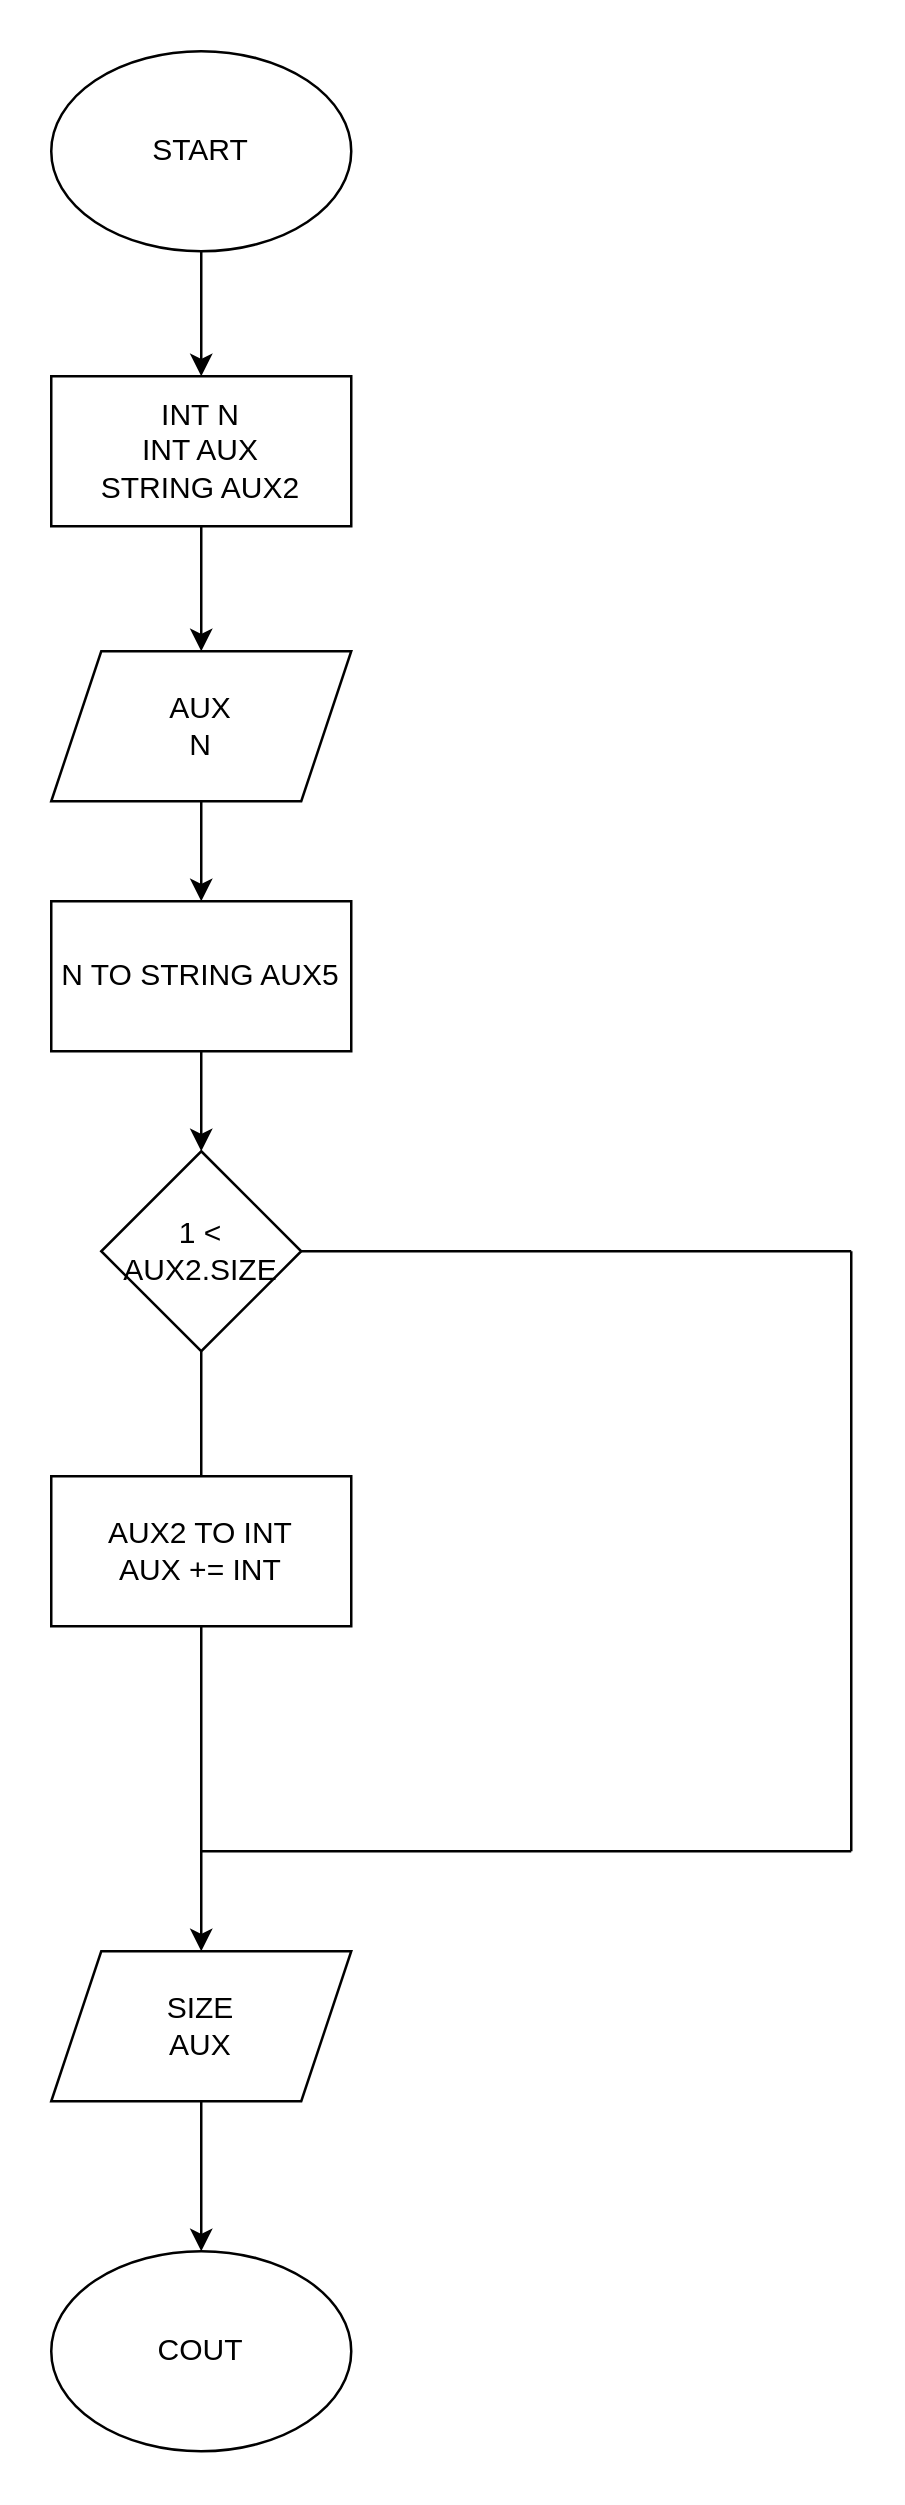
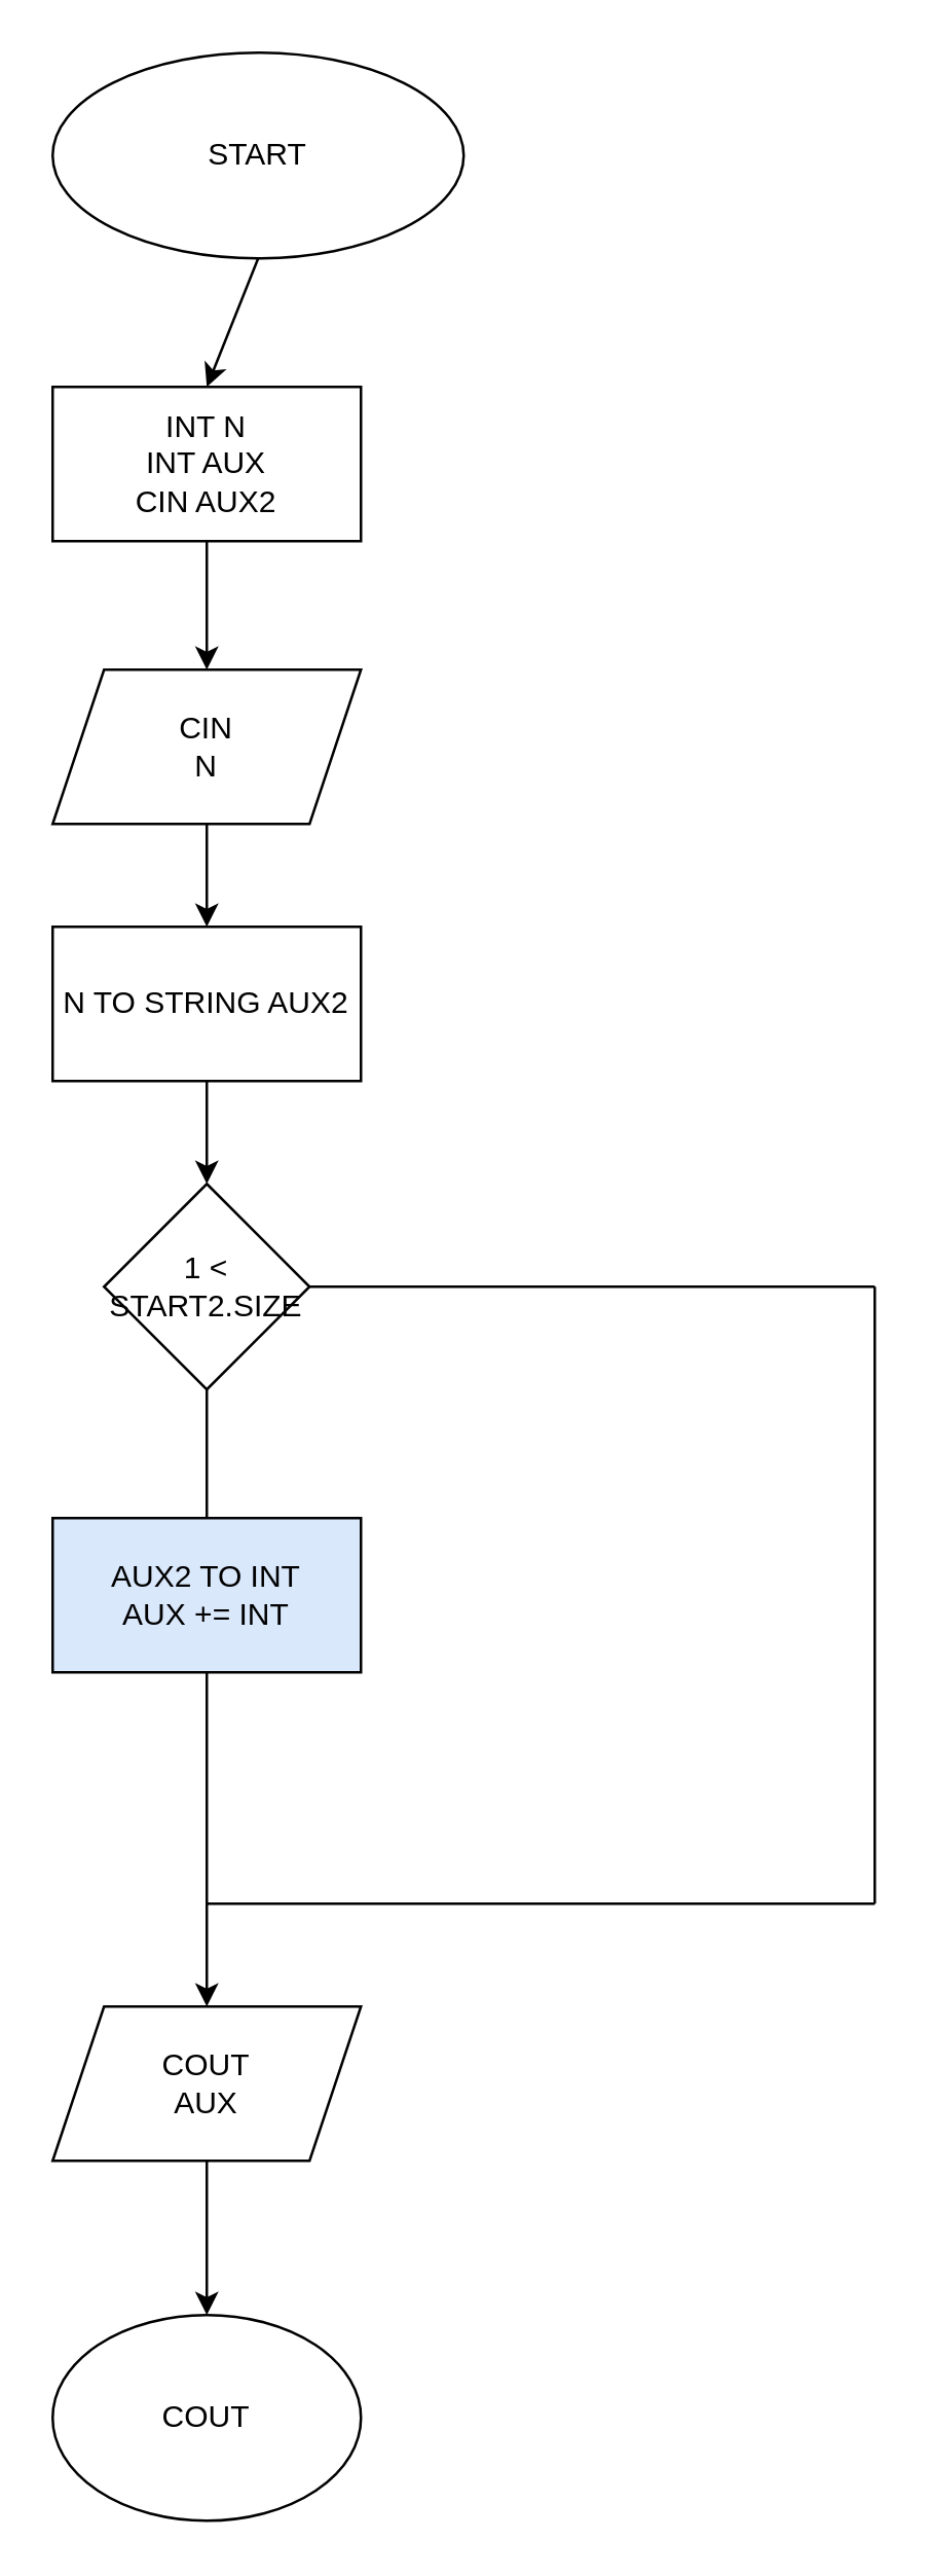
  <mxCell id="0" />
  <mxCell id="1" parent="0" />
- <mxCell id="2" value="START" style="ellipse;whiteSpace=wrap;html=1;" vertex="1" parent="1"><mxGeometry x="20" width="120" height="80" as="geometry" y="20" /></mxCell>
+ <mxCell id="2" value="START" style="ellipse;whiteSpace=wrap;html=1;" vertex="1" parent="1"><mxGeometry x="20" y="20" width="160" height="80" as="geometry" /></mxCell>
  <mxCell id="3" value="" style="endArrow=classic;html=1;rounded=0;exitX=0.5;exitY=1;exitDx=0;exitDy=0;" edge="1" parent="1" source="2"><mxGeometry width="50" height="50" relative="1" as="geometry"><mxPoint x="380" y="190" as="sourcePoint" /><mxPoint x="80" y="150" as="targetPoint" /></mxGeometry></mxCell>
- <mxCell id="4" value="INT N&lt;div&gt;INT AUX&lt;/div&gt;&lt;div&gt;STRING AUX2&lt;/div&gt;" style="rounded=0;whiteSpace=wrap;html=1;" vertex="1" parent="1"><mxGeometry x="20" y="150" width="120" height="60" as="geometry" /></mxCell>
+ <mxCell id="4" value="INT N&lt;div&gt;INT AUX&lt;/div&gt;&lt;div&gt;CIN AUX2&lt;/div&gt;" style="rounded=0;whiteSpace=wrap;html=1;" vertex="1" parent="1"><mxGeometry x="20" y="150" width="120" height="60" as="geometry" /></mxCell>
  <mxCell id="5" value="" style="endArrow=classic;html=1;rounded=0;exitX=0.5;exitY=1;exitDx=0;exitDy=0;" edge="1" parent="1" source="4"><mxGeometry width="50" height="50" relative="1" as="geometry"><mxPoint x="380" y="190" as="sourcePoint" /><mxPoint x="80" y="260" as="targetPoint" /></mxGeometry></mxCell>
- <mxCell id="6" value="AUX&lt;div&gt;N&lt;/div&gt;" style="shape=parallelogram;perimeter=parallelogramPerimeter;whiteSpace=wrap;html=1;fixedSize=1;" vertex="1" parent="1"><mxGeometry x="20" y="260" width="120" height="60" as="geometry" /></mxCell>
+ <mxCell id="6" value="CIN&lt;div&gt;N&lt;/div&gt;" style="shape=parallelogram;perimeter=parallelogramPerimeter;whiteSpace=wrap;html=1;fixedSize=1;" vertex="1" parent="1"><mxGeometry x="20" y="260" width="120" height="60" as="geometry" /></mxCell>
  <mxCell id="7" value="" style="endArrow=classic;html=1;rounded=0;exitX=0.5;exitY=1;exitDx=0;exitDy=0;" edge="1" parent="1" source="6"><mxGeometry width="50" height="50" relative="1" as="geometry"><mxPoint x="380" y="390" as="sourcePoint" /><mxPoint x="80" y="360" as="targetPoint" /></mxGeometry></mxCell>
- <mxCell id="8" value="N TO STRING AUX5" style="rounded=0;whiteSpace=wrap;html=1;" vertex="1" parent="1"><mxGeometry x="20" y="360" width="120" height="60" as="geometry" /></mxCell>
+ <mxCell id="8" value="N TO STRING AUX2" style="rounded=0;whiteSpace=wrap;html=1;" vertex="1" parent="1"><mxGeometry x="20" y="360" width="120" height="60" as="geometry" /></mxCell>
  <mxCell id="9" value="" style="endArrow=classic;html=1;rounded=0;exitX=0.5;exitY=1;exitDx=0;exitDy=0;" edge="1" parent="1" source="8"><mxGeometry width="50" height="50" relative="1" as="geometry"><mxPoint x="380" y="390" as="sourcePoint" /><mxPoint x="80" y="460" as="targetPoint" /></mxGeometry></mxCell>
- <mxCell id="10" value="1 &amp;lt; AUX2.SIZE" style="rhombus;whiteSpace=wrap;html=1;" vertex="1" parent="1"><mxGeometry x="40" y="460" width="80" height="80" as="geometry" /></mxCell>
+ <mxCell id="10" value="1 &amp;lt; START2.SIZE" style="rhombus;whiteSpace=wrap;html=1;" vertex="1" parent="1"><mxGeometry x="40" y="460" width="80" height="80" as="geometry" /></mxCell>
  <mxCell id="11" value="" style="endArrow=none;html=1;rounded=0;entryX=0.5;entryY=1;entryDx=0;entryDy=0;" edge="1" parent="1" target="10"><mxGeometry width="50" height="50" relative="1" as="geometry"><mxPoint x="80" y="590" as="sourcePoint" /><mxPoint x="430" y="440" as="targetPoint" /></mxGeometry></mxCell>
- <mxCell id="12" value="AUX2 TO INT&lt;div&gt;AUX += INT&lt;/div&gt;" style="rounded=0;whiteSpace=wrap;html=1;" vertex="1" parent="1"><mxGeometry x="20" y="590" width="120" height="60" as="geometry" /></mxCell>
+ <mxCell id="12" value="AUX2 TO INT&lt;div&gt;AUX += INT&lt;/div&gt;" style="rounded=0;whiteSpace=wrap;html=1;fillColor=#dae8fc;" vertex="1" parent="1"><mxGeometry x="20" y="590" width="120" height="60" as="geometry" /></mxCell>
  <mxCell id="13" value="" style="endArrow=none;html=1;rounded=0;exitX=1;exitY=0.5;exitDx=0;exitDy=0;" edge="1" parent="1" source="10"><mxGeometry width="50" height="50" relative="1" as="geometry"><mxPoint x="380" y="590" as="sourcePoint" /><mxPoint x="340" y="500" as="targetPoint" /></mxGeometry></mxCell>
  <mxCell id="14" value="" style="endArrow=none;html=1;rounded=0;" edge="1" parent="1"><mxGeometry width="50" height="50" relative="1" as="geometry"><mxPoint x="340" y="740" as="sourcePoint" /><mxPoint x="340" y="500" as="targetPoint" /></mxGeometry></mxCell>
  <mxCell id="15" value="" style="endArrow=classic;html=1;rounded=0;exitX=0.5;exitY=1;exitDx=0;exitDy=0;" edge="1" parent="1" source="12"><mxGeometry width="50" height="50" relative="1" as="geometry"><mxPoint x="380" y="590" as="sourcePoint" /><mxPoint x="80" y="780" as="targetPoint" /></mxGeometry></mxCell>
  <mxCell id="16" value="" style="endArrow=none;html=1;rounded=0;" edge="1" parent="1"><mxGeometry width="50" height="50" relative="1" as="geometry"><mxPoint x="80" y="740" as="sourcePoint" /><mxPoint x="340" y="740" as="targetPoint" /></mxGeometry></mxCell>
- <mxCell id="17" value="SIZE&lt;div&gt;AUX&lt;/div&gt;" style="shape=parallelogram;perimeter=parallelogramPerimeter;whiteSpace=wrap;html=1;fixedSize=1;" vertex="1" parent="1"><mxGeometry x="20" y="780" width="120" height="60" as="geometry" /></mxCell>
+ <mxCell id="17" value="COUT&lt;div&gt;AUX&lt;/div&gt;" style="shape=parallelogram;perimeter=parallelogramPerimeter;whiteSpace=wrap;html=1;fixedSize=1;" vertex="1" parent="1"><mxGeometry x="20" y="780" width="120" height="60" as="geometry" /></mxCell>
  <mxCell id="18" value="" style="endArrow=classic;html=1;rounded=0;exitX=0.5;exitY=1;exitDx=0;exitDy=0;" edge="1" parent="1" source="17"><mxGeometry width="50" height="50" relative="1" as="geometry"><mxPoint x="380" y="890" as="sourcePoint" /><mxPoint x="80" y="900" as="targetPoint" /></mxGeometry></mxCell>
  <mxCell id="19" value="COUT" style="ellipse;whiteSpace=wrap;html=1;" vertex="1" parent="1"><mxGeometry x="20" y="900" width="120" height="80" as="geometry" /></mxCell>
